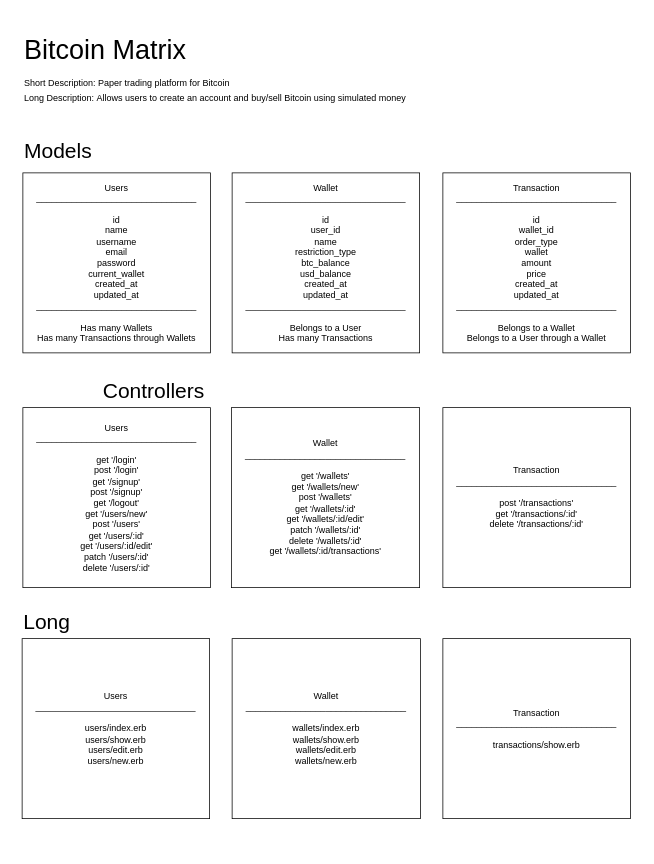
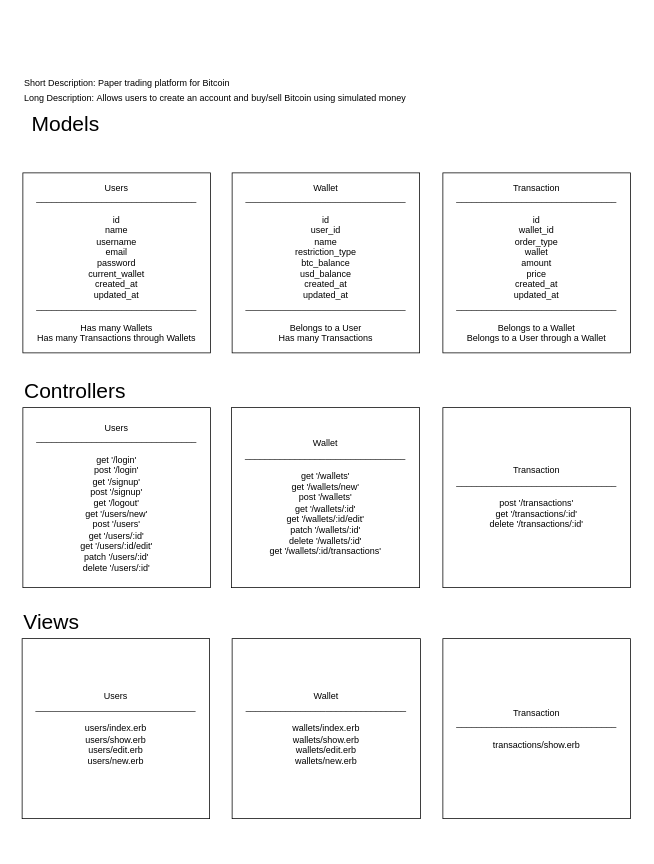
  <mxCell id="0" />
  <mxCell id="1" parent="0" />
  <mxCell id="2" value="" style="rounded=0;whiteSpace=wrap;html=1;strokeColor=none;" parent="1" vertex="1"><mxGeometry width="830" height="1110" as="geometry" x="20" y="20" /></mxCell>
  <mxCell id="3" value="Users&lt;br&gt;________________________________&lt;br&gt;&lt;br&gt;id&lt;br&gt;name&lt;br&gt;username&lt;br&gt;email&lt;br&gt;password&lt;br&gt;current_wallet&lt;br&gt;created_at&lt;br&gt;updated_at&lt;br&gt;________________________________&lt;br&gt;&lt;br&gt;Has many Wallets&lt;br&gt;Has many Transactions through Wallets" style="rounded=0;whiteSpace=wrap;html=1;" parent="1" vertex="1"><mxGeometry x="30" y="230" width="250" height="240" as="geometry" /></mxCell>
  <mxCell id="4" value="Wallet&lt;br&gt;________________________________&lt;br&gt;&lt;br&gt;id&lt;br&gt;user_id&lt;br&gt;name&lt;br&gt;restriction_type&lt;br&gt;btc_balance&lt;br&gt;usd_balance&lt;br&gt;created_at&lt;br&gt;updated_at&lt;br&gt;________________________________&lt;br&gt;&lt;br&gt;Belongs to a User&lt;br&gt;Has many Transactions" style="rounded=0;whiteSpace=wrap;html=1;" parent="1" vertex="1"><mxGeometry x="309" y="230" width="250" height="240" as="geometry" /></mxCell>
  <mxCell id="5" value="Transaction&lt;br&gt;________________________________&lt;br&gt;&lt;br&gt;id&lt;br&gt;wallet_id&lt;br&gt;order_type&lt;br&gt;wallet&lt;br&gt;amount&lt;br&gt;price&lt;br&gt;created_at&lt;br&gt;updated_at&lt;br&gt;________________________________&lt;br&gt;&lt;br&gt;Belongs to a Wallet&lt;br&gt;Belongs to a User through a Wallet" style="rounded=0;whiteSpace=wrap;html=1;" parent="1" vertex="1"><mxGeometry x="590" y="230" width="250" height="240" as="geometry" /></mxCell>
- <mxCell id="6" value="&lt;font style=&quot;font-size: 36px&quot;&gt;Bitcoin Matrix&lt;/font&gt;" style="text;html=1;align=left;verticalAlign=middle;resizable=0;points=[];autosize=1;" parent="1" vertex="1"><mxGeometry x="30" y="50" width="230" height="30" as="geometry" /></mxCell>
  <mxCell id="7" value="Short Description:&amp;nbsp;Paper trading platform for Bitcoin" style="text;html=1;align=left;verticalAlign=middle;resizable=0;points=[];autosize=1;" parent="1" vertex="1"><mxGeometry x="30" y="100" width="290" height="20" as="geometry" /></mxCell>
  <mxCell id="8" value="Long Description:&amp;nbsp;Allows users to create an account and buy/sell Bitcoin using simulated money" style="text;html=1;align=left;verticalAlign=middle;resizable=0;points=[];autosize=1;" parent="1" vertex="1"><mxGeometry x="30" y="120" width="520" height="20" as="geometry" /></mxCell>
- <mxCell id="9" value="&lt;font style=&quot;font-size: 28px&quot;&gt;Models&lt;/font&gt;" style="text;html=1;align=left;verticalAlign=middle;resizable=0;points=[];autosize=1;" parent="1" vertex="1"><mxGeometry x="30" y="190" width="110" height="20" as="geometry" /></mxCell>
- <mxCell id="10" value="&lt;font style=&quot;font-size: 28px&quot;&gt;Controllers&lt;/font&gt;" style="text;html=1;align=left;verticalAlign=middle;resizable=0;points=[];autosize=1;" parent="1" vertex="1"><mxGeometry x="135" y="510" width="150" height="20" as="geometry" /></mxCell>
+ <mxCell id="9" value="&lt;font style=&quot;font-size: 28px&quot;&gt;Models&lt;/font&gt;" style="text;html=1;align=left;verticalAlign=middle;resizable=0;points=[];autosize=1;" parent="1" vertex="1"><mxGeometry x="40" y="155" width="110" height="20" as="geometry" /></mxCell>
+ <mxCell id="10" value="&lt;font style=&quot;font-size: 28px&quot;&gt;Controllers&lt;/font&gt;" style="text;html=1;align=left;verticalAlign=middle;resizable=0;points=[];autosize=1;" parent="1" vertex="1"><mxGeometry x="30" y="510" width="150" height="20" as="geometry" /></mxCell>
  <mxCell id="11" value="Users&lt;br&gt;________________________________&lt;br&gt;&lt;div&gt;&lt;br&gt;&lt;/div&gt;&lt;div&gt;get '/login'&lt;br&gt;&lt;/div&gt;&lt;div&gt;post '/login'&lt;/div&gt;&lt;div&gt;get '/signup'&lt;/div&gt;&lt;div&gt;post '/signup'&lt;/div&gt;&lt;div&gt;get '/logout'&lt;/div&gt;&lt;div&gt;get '/users/new'&lt;/div&gt;&lt;div&gt;post '/users'&lt;/div&gt;&lt;div&gt;get '/users/:id'&lt;/div&gt;&lt;div&gt;get '/users/:id/edit'&lt;/div&gt;&lt;div&gt;patch '/users/:id'&lt;/div&gt;&lt;div&gt;delete '/users/:id'&lt;/div&gt;" style="rounded=0;whiteSpace=wrap;html=1;align=center;" parent="1" vertex="1"><mxGeometry x="30" y="543" width="250" height="240" as="geometry" /></mxCell>
  <mxCell id="12" value="&lt;span&gt;Wallet&lt;/span&gt;&lt;br&gt;________________________________&lt;br&gt;&lt;span&gt;&lt;br&gt;get '/wallets'&lt;/span&gt;&lt;br&gt;&lt;span&gt;get '/wallets/new'&lt;/span&gt;&lt;br&gt;&lt;span&gt;post '/wallets'&lt;/span&gt;&lt;br&gt;&lt;span&gt;get '/wallets/:id'&lt;/span&gt;&lt;br&gt;&lt;span&gt;get '/wallets/:id/edit'&lt;/span&gt;&lt;br&gt;&lt;span&gt;patch '/wallets/:id'&lt;/span&gt;&lt;br&gt;&lt;span&gt;delete '/wallets/:id'&lt;br&gt;&lt;/span&gt;get '/wallets/:id/transactions'&lt;span&gt;&lt;br&gt;&lt;/span&gt;" style="rounded=0;whiteSpace=wrap;html=1;" parent="1" vertex="1"><mxGeometry x="308" y="543" width="251" height="240" as="geometry" /></mxCell>
  <mxCell id="13" value="&lt;span&gt;Transaction&lt;/span&gt;&lt;br&gt;&lt;div&gt;________________________________&lt;br&gt;&lt;div&gt;&lt;br&gt;&lt;/div&gt;&lt;div&gt;post '/transactions'&lt;/div&gt;&lt;div&gt;get '/transactions/:id'&lt;/div&gt;&lt;div&gt;delete '/transactions/:id'&lt;/div&gt;&lt;/div&gt;" style="rounded=0;whiteSpace=wrap;html=1;" parent="1" vertex="1"><mxGeometry x="590" y="543" width="250" height="240" as="geometry" /></mxCell>
- <mxCell id="14" value="&lt;font style=&quot;font-size: 28px&quot;&gt;Long&lt;/font&gt;" style="text;html=1;align=left;verticalAlign=middle;resizable=0;points=[];autosize=1;" parent="1" vertex="1"><mxGeometry x="29" y="818" width="90" height="20" as="geometry" /></mxCell>
+ <mxCell id="14" value="&lt;font style=&quot;font-size: 28px&quot;&gt;Views&lt;/font&gt;" style="text;html=1;align=left;verticalAlign=middle;resizable=0;points=[];autosize=1;" parent="1" vertex="1"><mxGeometry x="29" y="818" width="90" height="20" as="geometry" /></mxCell>
  <mxCell id="15" value="Users&lt;br&gt;________________________________&lt;br&gt;&lt;div&gt;&lt;br&gt;&lt;/div&gt;&lt;div&gt;users/index.erb&lt;/div&gt;users&lt;span&gt;/show.erb&lt;/span&gt;&lt;br&gt;&lt;div&gt;users/edit.erb&lt;/div&gt;&lt;div&gt;users/new.erb&lt;/div&gt;" style="rounded=0;whiteSpace=wrap;html=1;align=center;" parent="1" vertex="1"><mxGeometry x="29" y="851" width="250" height="240" as="geometry" /></mxCell>
  <mxCell id="16" value="&lt;span&gt;Wallet&lt;/span&gt;&lt;br&gt;________________________________&lt;br&gt;&lt;span&gt;&lt;br&gt;&lt;/span&gt;&lt;div&gt;wallets/index.erb&lt;/div&gt;wallets&lt;span&gt;/show.erb&lt;/span&gt;&lt;br&gt;wallets&lt;span&gt;/edit.erb&lt;/span&gt;&lt;br&gt;wallets&lt;span&gt;/new.erb&lt;/span&gt;" style="rounded=0;whiteSpace=wrap;html=1;" parent="1" vertex="1"><mxGeometry x="309" y="851" width="251" height="240" as="geometry" /></mxCell>
  <mxCell id="17" value="&lt;span&gt;Transaction&lt;/span&gt;&lt;br&gt;&lt;div&gt;________________________________&lt;br&gt;&lt;div&gt;&lt;br&gt;&lt;/div&gt;&lt;div&gt;transactions&lt;span&gt;/show.erb&lt;/span&gt;&lt;br&gt;&lt;/div&gt;&lt;/div&gt;" style="rounded=0;whiteSpace=wrap;html=1;" parent="1" vertex="1"><mxGeometry x="590" y="851" width="250" height="240" as="geometry" /></mxCell>
